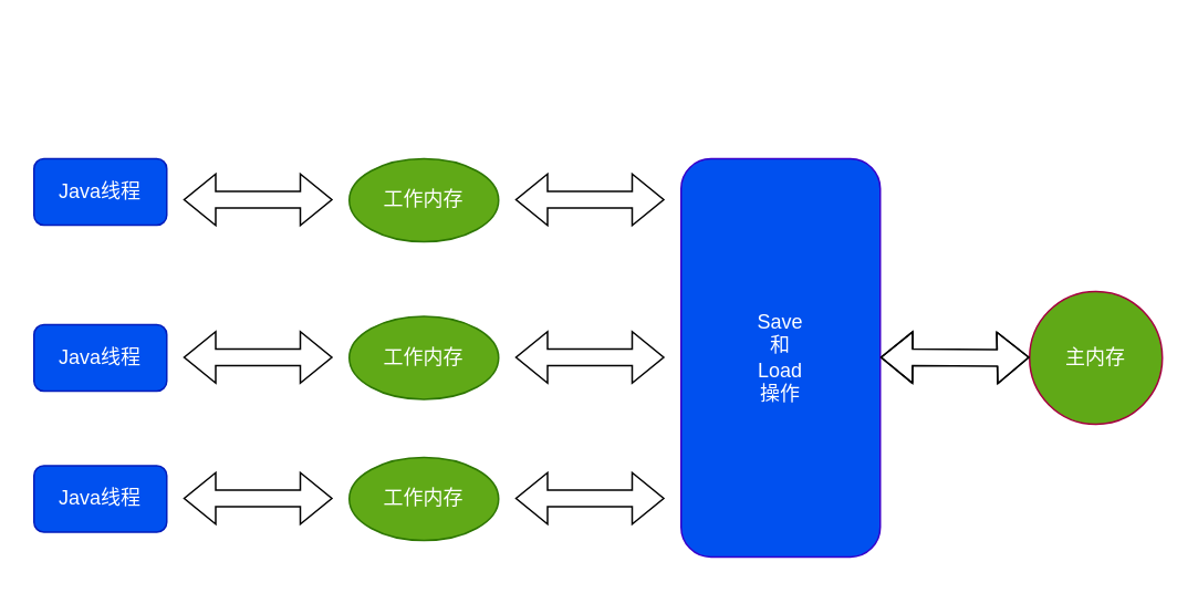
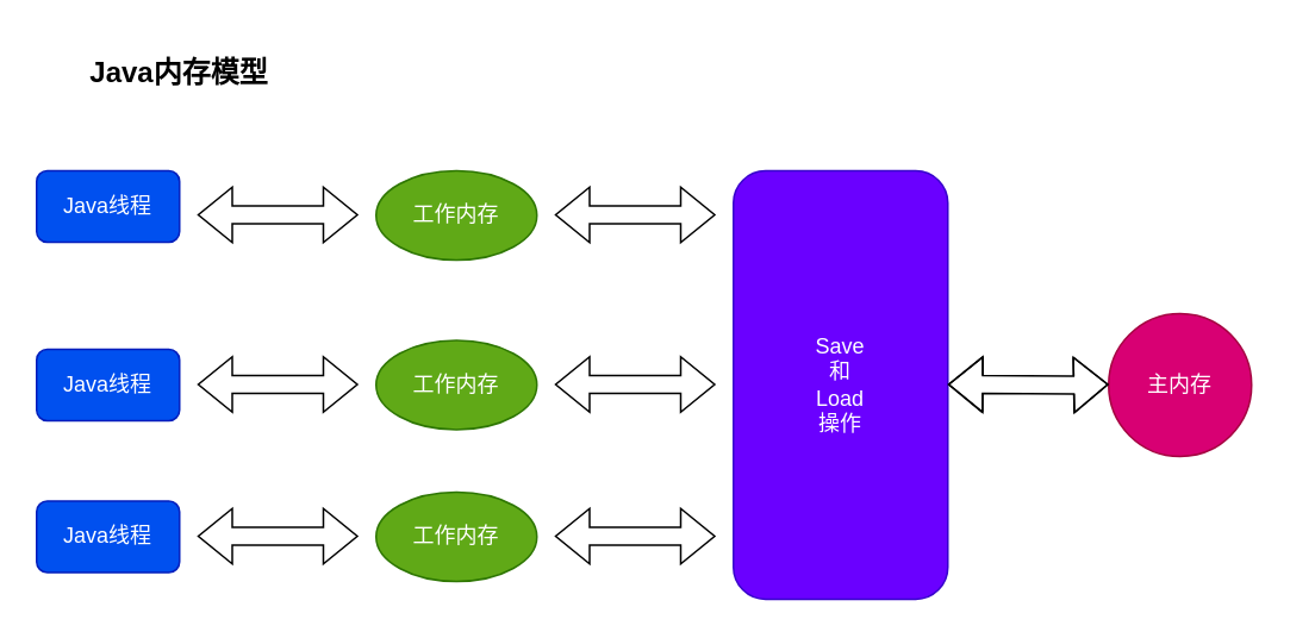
  <mxCell id="0" />
  <mxCell id="1" parent="0" />
  <mxCell id="2" value="Java线程" style="rounded=1;whiteSpace=wrap;html=1;fillColor=#0050ef;strokeColor=#001DBC;fontColor=#ffffff;" vertex="1" parent="1"><mxGeometry x="20" y="95" width="80" height="40" as="geometry" /></mxCell>
  <mxCell id="3" value="工作内存" style="ellipse;whiteSpace=wrap;html=1;rounded=1;fillColor=#60a917;strokeColor=#2D7600;fontColor=#ffffff;" vertex="1" parent="1"><mxGeometry x="210" y="95" width="90" height="50" as="geometry" /></mxCell>
  <mxCell id="4" value="Java线程" style="rounded=1;whiteSpace=wrap;html=1;fillColor=#0050ef;strokeColor=#001DBC;fontColor=#ffffff;" vertex="1" parent="1"><mxGeometry x="20" y="280" width="80" height="40" as="geometry" /></mxCell>
  <mxCell id="5" value="工作内存" style="ellipse;whiteSpace=wrap;html=1;rounded=1;fillColor=#60a917;strokeColor=#2D7600;fontColor=#ffffff;" vertex="1" parent="1"><mxGeometry x="210" y="275" width="90" height="50" as="geometry" /></mxCell>
  <mxCell id="6" value="Java线程" style="rounded=1;whiteSpace=wrap;html=1;fillColor=#0050ef;strokeColor=#001DBC;fontColor=#ffffff;" vertex="1" parent="1"><mxGeometry x="20" y="195" width="80" height="40" as="geometry" /></mxCell>
  <mxCell id="7" value="工作内存" style="ellipse;whiteSpace=wrap;html=1;rounded=1;fillColor=#60a917;strokeColor=#2D7600;fontColor=#ffffff;" vertex="1" parent="1"><mxGeometry x="210" y="190" width="90" height="50" as="geometry" /></mxCell>
- <mxCell id="8" value="Save&lt;br&gt;和&lt;br&gt;Load&lt;br&gt;操作" style="rounded=1;whiteSpace=wrap;html=1;fillColor=#0050ef;strokeColor=#3700CC;fontColor=#ffffff;" vertex="1" parent="1"><mxGeometry x="410" y="95" width="120" height="240" as="geometry" /></mxCell>
+ <mxCell id="8" value="Save&lt;br&gt;和&lt;br&gt;Load&lt;br&gt;操作" style="rounded=1;whiteSpace=wrap;html=1;fillColor=#6a00ff;strokeColor=#3700CC;fontColor=#ffffff;" vertex="1" parent="1"><mxGeometry x="410" y="95" width="120" height="240" as="geometry" /></mxCell>
  <mxCell id="9" value="" style="shape=flexArrow;endArrow=classic;startArrow=classic;html=1;rounded=0;" edge="1" parent="1"><mxGeometry width="100" height="100" relative="1" as="geometry"><mxPoint x="110" y="119.64" as="sourcePoint" /><mxPoint x="200" y="119.64" as="targetPoint" /></mxGeometry></mxCell>
  <mxCell id="10" value="" style="shape=flexArrow;endArrow=classic;startArrow=classic;html=1;rounded=0;" edge="1" parent="1"><mxGeometry width="100" height="100" relative="1" as="geometry"><mxPoint x="110" y="214.64" as="sourcePoint" /><mxPoint x="200" y="214.64" as="targetPoint" /></mxGeometry></mxCell>
  <mxCell id="11" value="" style="shape=flexArrow;endArrow=classic;startArrow=classic;html=1;rounded=0;" edge="1" parent="1"><mxGeometry width="100" height="100" relative="1" as="geometry"><mxPoint x="110" y="299.64" as="sourcePoint" /><mxPoint x="200" y="299.64" as="targetPoint" /></mxGeometry></mxCell>
- <mxCell id="12" value="主内存" style="ellipse;whiteSpace=wrap;html=1;aspect=fixed;fillColor=#60a917;strokeColor=#A50040;fontColor=#ffffff;" vertex="1" parent="1"><mxGeometry x="620" y="175" width="80" height="80" as="geometry" /></mxCell>
+ <mxCell id="12" value="主内存" style="ellipse;whiteSpace=wrap;html=1;aspect=fixed;fillColor=#d80073;strokeColor=#A50040;fontColor=#ffffff;" vertex="1" parent="1"><mxGeometry x="620" y="175" width="80" height="80" as="geometry" /></mxCell>
  <mxCell id="13" value="" style="shape=flexArrow;endArrow=classic;startArrow=classic;html=1;rounded=0;" edge="1" parent="1"><mxGeometry width="100" height="100" relative="1" as="geometry"><mxPoint x="530" y="214.64" as="sourcePoint" /><mxPoint x="620" y="214.64" as="targetPoint" /><Array as="points"><mxPoint x="600" y="215" /></Array></mxGeometry></mxCell>
  <mxCell id="14" value="" style="shape=flexArrow;endArrow=classic;startArrow=classic;html=1;rounded=0;" edge="1" parent="1"><mxGeometry width="100" height="100" relative="1" as="geometry"><mxPoint x="310" y="119.64" as="sourcePoint" /><mxPoint x="400" y="119.64" as="targetPoint" /></mxGeometry></mxCell>
  <mxCell id="15" value="" style="shape=flexArrow;endArrow=classic;startArrow=classic;html=1;rounded=0;" edge="1" parent="1"><mxGeometry width="100" height="100" relative="1" as="geometry"><mxPoint x="310" y="214.64" as="sourcePoint" /><mxPoint x="400" y="214.64" as="targetPoint" /></mxGeometry></mxCell>
  <mxCell id="16" value="" style="shape=flexArrow;endArrow=classic;startArrow=classic;html=1;rounded=0;" edge="1" parent="1"><mxGeometry width="100" height="100" relative="1" as="geometry"><mxPoint x="310" y="299.64" as="sourcePoint" /><mxPoint x="400" y="299.64" as="targetPoint" /></mxGeometry></mxCell>
+ <mxCell id="17" value="Java内存模型" style="text;html=1;strokeColor=none;fillColor=none;align=center;verticalAlign=middle;whiteSpace=wrap;rounded=0;fontStyle=1;fontSize=16;" vertex="1" parent="1"><mxGeometry x="20" y="20" width="160" height="40" as="geometry" /></mxCell>
